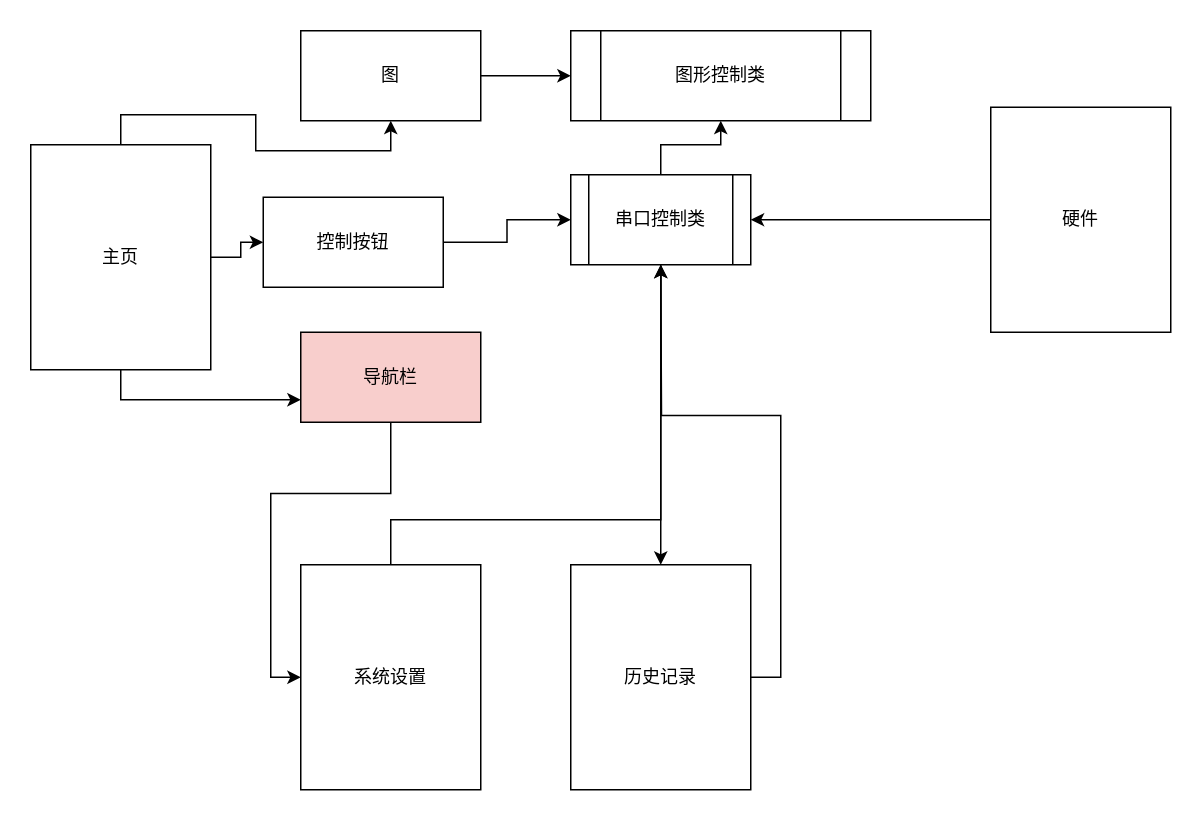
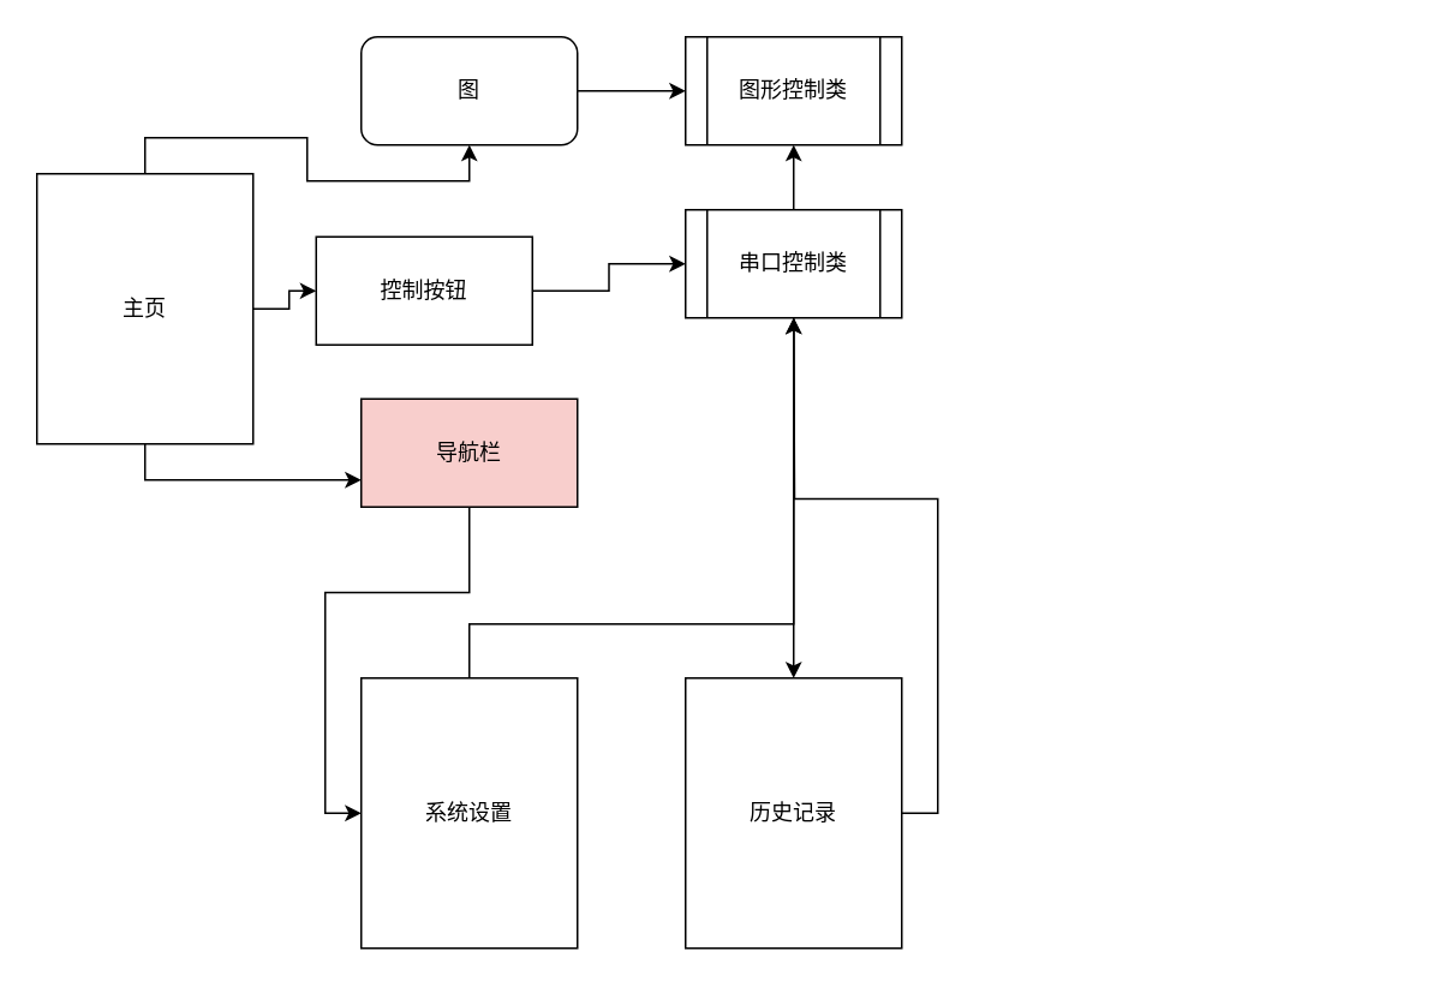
  <mxCell id="0" />
  <mxCell id="1" parent="0" />
  <mxCell id="2" style="edgeStyle=orthogonalEdgeStyle;rounded=0;orthogonalLoop=1;jettySize=auto;html=1;exitX=0.5;exitY=0;exitDx=0;exitDy=0;" edge="1" parent="1" source="5" target="7"><mxGeometry relative="1" as="geometry" /></mxCell>
  <mxCell id="3" style="edgeStyle=orthogonalEdgeStyle;rounded=0;orthogonalLoop=1;jettySize=auto;html=1;exitX=1;exitY=0.5;exitDx=0;exitDy=0;" edge="1" parent="1" source="5" target="9"><mxGeometry relative="1" as="geometry" /></mxCell>
  <mxCell id="4" style="edgeStyle=orthogonalEdgeStyle;rounded=0;orthogonalLoop=1;jettySize=auto;html=1;entryX=0;entryY=0.75;entryDx=0;entryDy=0;exitX=0.5;exitY=1;exitDx=0;exitDy=0;" edge="1" parent="1" source="5" target="15"><mxGeometry relative="1" as="geometry" /></mxCell>
  <mxCell id="5" value="主页" style="rounded=0;whiteSpace=wrap;html=1;" vertex="1" parent="1"><mxGeometry x="20" y="96" width="120" height="150" as="geometry" /></mxCell>
  <mxCell id="6" style="edgeStyle=orthogonalEdgeStyle;rounded=0;orthogonalLoop=1;jettySize=auto;html=1;exitX=1;exitY=0.5;exitDx=0;exitDy=0;entryX=0;entryY=0.5;entryDx=0;entryDy=0;" edge="1" parent="1" source="7" target="19"><mxGeometry relative="1" as="geometry" /></mxCell>
- <mxCell id="7" value="图" style="rounded=0;whiteSpace=wrap;html=1;" vertex="1" parent="1"><mxGeometry x="200" y="20" width="120" height="60" as="geometry" /></mxCell>
+ <mxCell id="7" value="图" style="whiteSpace=wrap;html=1;rounded=1;" vertex="1" parent="1"><mxGeometry x="200" y="20" width="120" height="60" as="geometry" /></mxCell>
  <mxCell id="8" style="edgeStyle=orthogonalEdgeStyle;rounded=0;orthogonalLoop=1;jettySize=auto;html=1;exitX=1;exitY=0.5;exitDx=0;exitDy=0;" edge="1" parent="1" source="9" target="18"><mxGeometry relative="1" as="geometry" /></mxCell>
  <mxCell id="9" value="控制按钮" style="rounded=0;whiteSpace=wrap;html=1;" vertex="1" parent="1"><mxGeometry x="175" y="131" width="120" height="60" as="geometry" /></mxCell>
  <mxCell id="10" style="edgeStyle=orthogonalEdgeStyle;rounded=0;orthogonalLoop=1;jettySize=auto;html=1;entryX=0.5;entryY=1;entryDx=0;entryDy=0;" edge="1" parent="1" source="11" target="18"><mxGeometry relative="1" as="geometry"><Array as="points"><mxPoint x="260" y="346" /><mxPoint x="440" y="346" /></Array></mxGeometry></mxCell>
  <mxCell id="11" value="系统设置" style="rounded=0;whiteSpace=wrap;html=1;" vertex="1" parent="1"><mxGeometry x="200" y="376" width="120" height="150" as="geometry" /></mxCell>
  <mxCell id="12" style="edgeStyle=orthogonalEdgeStyle;rounded=0;orthogonalLoop=1;jettySize=auto;html=1;exitX=1;exitY=0.5;exitDx=0;exitDy=0;" edge="1" parent="1" source="13"><mxGeometry relative="1" as="geometry"><mxPoint x="440" y="176" as="targetPoint" /></mxGeometry></mxCell>
  <mxCell id="13" value="历史记录" style="rounded=0;whiteSpace=wrap;html=1;" vertex="1" parent="1"><mxGeometry x="380" y="376" width="120" height="150" as="geometry" /></mxCell>
  <mxCell id="14" style="edgeStyle=orthogonalEdgeStyle;rounded=0;orthogonalLoop=1;jettySize=auto;html=1;exitX=0.5;exitY=1;exitDx=0;exitDy=0;entryX=0;entryY=0.5;entryDx=0;entryDy=0;" edge="1" parent="1" source="15" target="11"><mxGeometry relative="1" as="geometry" /></mxCell>
  <mxCell id="15" value="导航栏" style="rounded=0;whiteSpace=wrap;html=1;fillColor=#f8cecc;" vertex="1" parent="1"><mxGeometry x="200" y="221" width="120" height="60" as="geometry" /></mxCell>
  <mxCell id="16" style="edgeStyle=orthogonalEdgeStyle;rounded=0;orthogonalLoop=1;jettySize=auto;html=1;exitX=0.5;exitY=1;exitDx=0;exitDy=0;entryX=0.5;entryY=0;entryDx=0;entryDy=0;" edge="1" parent="1" source="18" target="13"><mxGeometry relative="1" as="geometry" /></mxCell>
  <mxCell id="17" style="edgeStyle=orthogonalEdgeStyle;rounded=0;orthogonalLoop=1;jettySize=auto;html=1;exitX=0.5;exitY=0;exitDx=0;exitDy=0;entryX=0.5;entryY=1;entryDx=0;entryDy=0;" edge="1" parent="1" source="18" target="19"><mxGeometry relative="1" as="geometry" /></mxCell>
  <mxCell id="18" value="串口控制类" style="shape=process;whiteSpace=wrap;html=1;backgroundOutline=1;" vertex="1" parent="1"><mxGeometry x="380" y="116" width="120" height="60" as="geometry" /></mxCell>
- <mxCell id="19" value="图形控制类" style="shape=process;whiteSpace=wrap;html=1;backgroundOutline=1;" vertex="1" parent="1"><mxGeometry x="380" y="20" width="200" height="60" as="geometry" /></mxCell>
- <mxCell id="20" style="edgeStyle=orthogonalEdgeStyle;rounded=0;orthogonalLoop=1;jettySize=auto;html=1;entryX=1;entryY=0.5;entryDx=0;entryDy=0;" edge="1" parent="1" source="21" target="18"><mxGeometry relative="1" as="geometry" /></mxCell>
- <mxCell id="21" value="硬件" style="rounded=0;whiteSpace=wrap;html=1;" vertex="1" parent="1"><mxGeometry x="660" y="71" width="120" height="150" as="geometry" /></mxCell>
+ <mxCell id="19" value="图形控制类" style="shape=process;whiteSpace=wrap;html=1;backgroundOutline=1;" vertex="1" parent="1"><mxGeometry x="380" y="20" width="120" height="60" as="geometry" /></mxCell>
